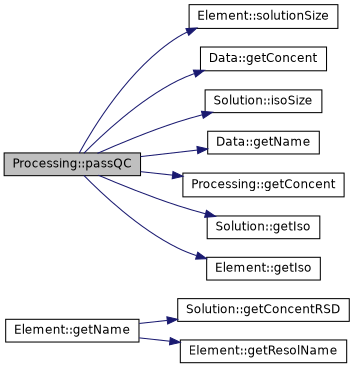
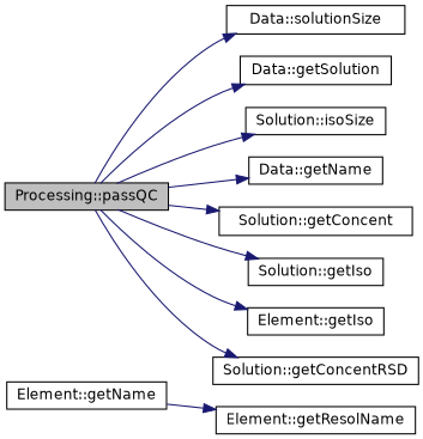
  digraph {
    rankdir=LR
    node [color=black fillcolor=white fontname=Helvetica fontsize=12 shape=record style=filled]
    edge [color=midnightblue fontname=Helvetica fontsize=12 labelfontname=Helvetica labelfontsize=12 style=solid]
    n1 [fillcolor=grey75 fontcolor=black height=0.2 label="Processing::passQC" width=0.4]
-   n2 [height=0.2 label="Element::solutionSize" width=0.4]
-   n3 [height=0.2 label="Data::getConcent" width=0.4]
+   n2 [height=0.2 label="Data::solutionSize" width=0.4]
+   n3 [height=0.2 label="Data::getSolution" width=0.4]
    n4 [height=0.2 label="Solution::isoSize" width=0.4]
    n5 [height=0.2 label="Data::getName" width=0.4]
-   n6 [height=0.2 label="Processing::getConcent" width=0.4]
+   n6 [height=0.2 label="Solution::getConcent" width=0.4]
    n7 [height=0.2 label="Solution::getConcentRSD" width=0.4]
    n8 [height=0.2 label="Solution::getIso" width=0.4]
    n9 [height=0.2 label="Element::getIso" width=0.4]
    n10 [height=0.2 label="Element::getName" width=0.4]
    n11 [height=0.2 label="Element::getResolName" width=0.4]
    n1 -> n2
    n1 -> n3
    n1 -> n4
    n1 -> n5
    n1 -> n6
-   n10 -> n7
+   n1 -> n7
    n1 -> n8
    n1 -> n9
    n10 -> n11
  }
